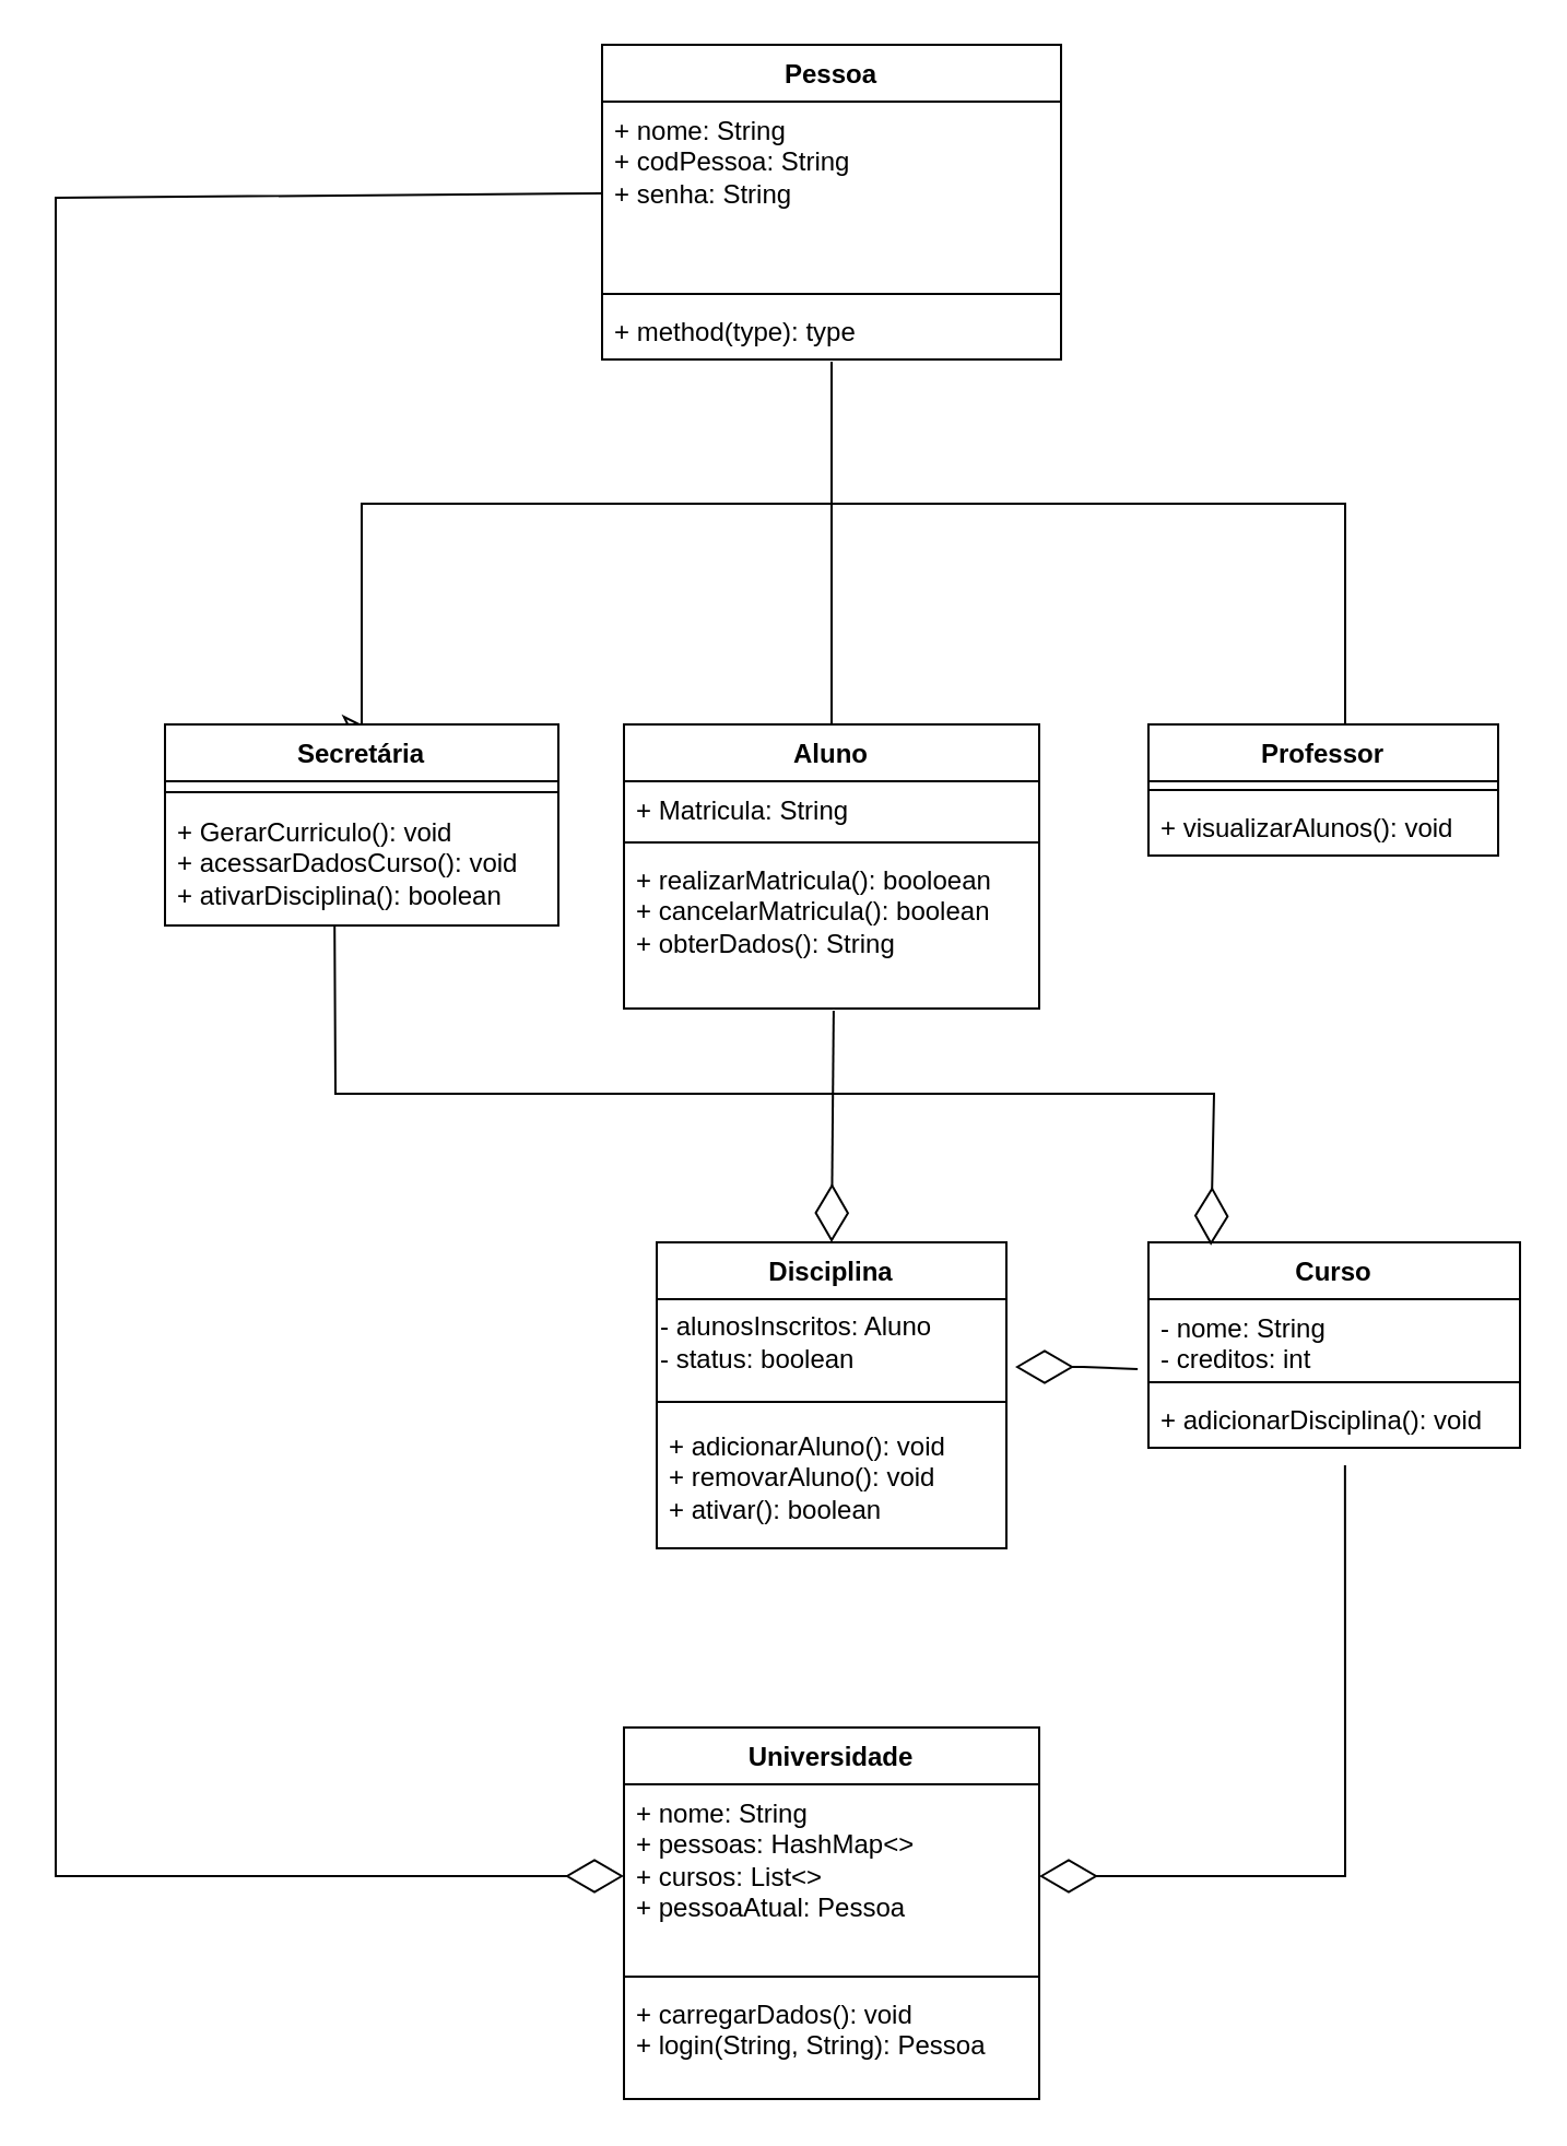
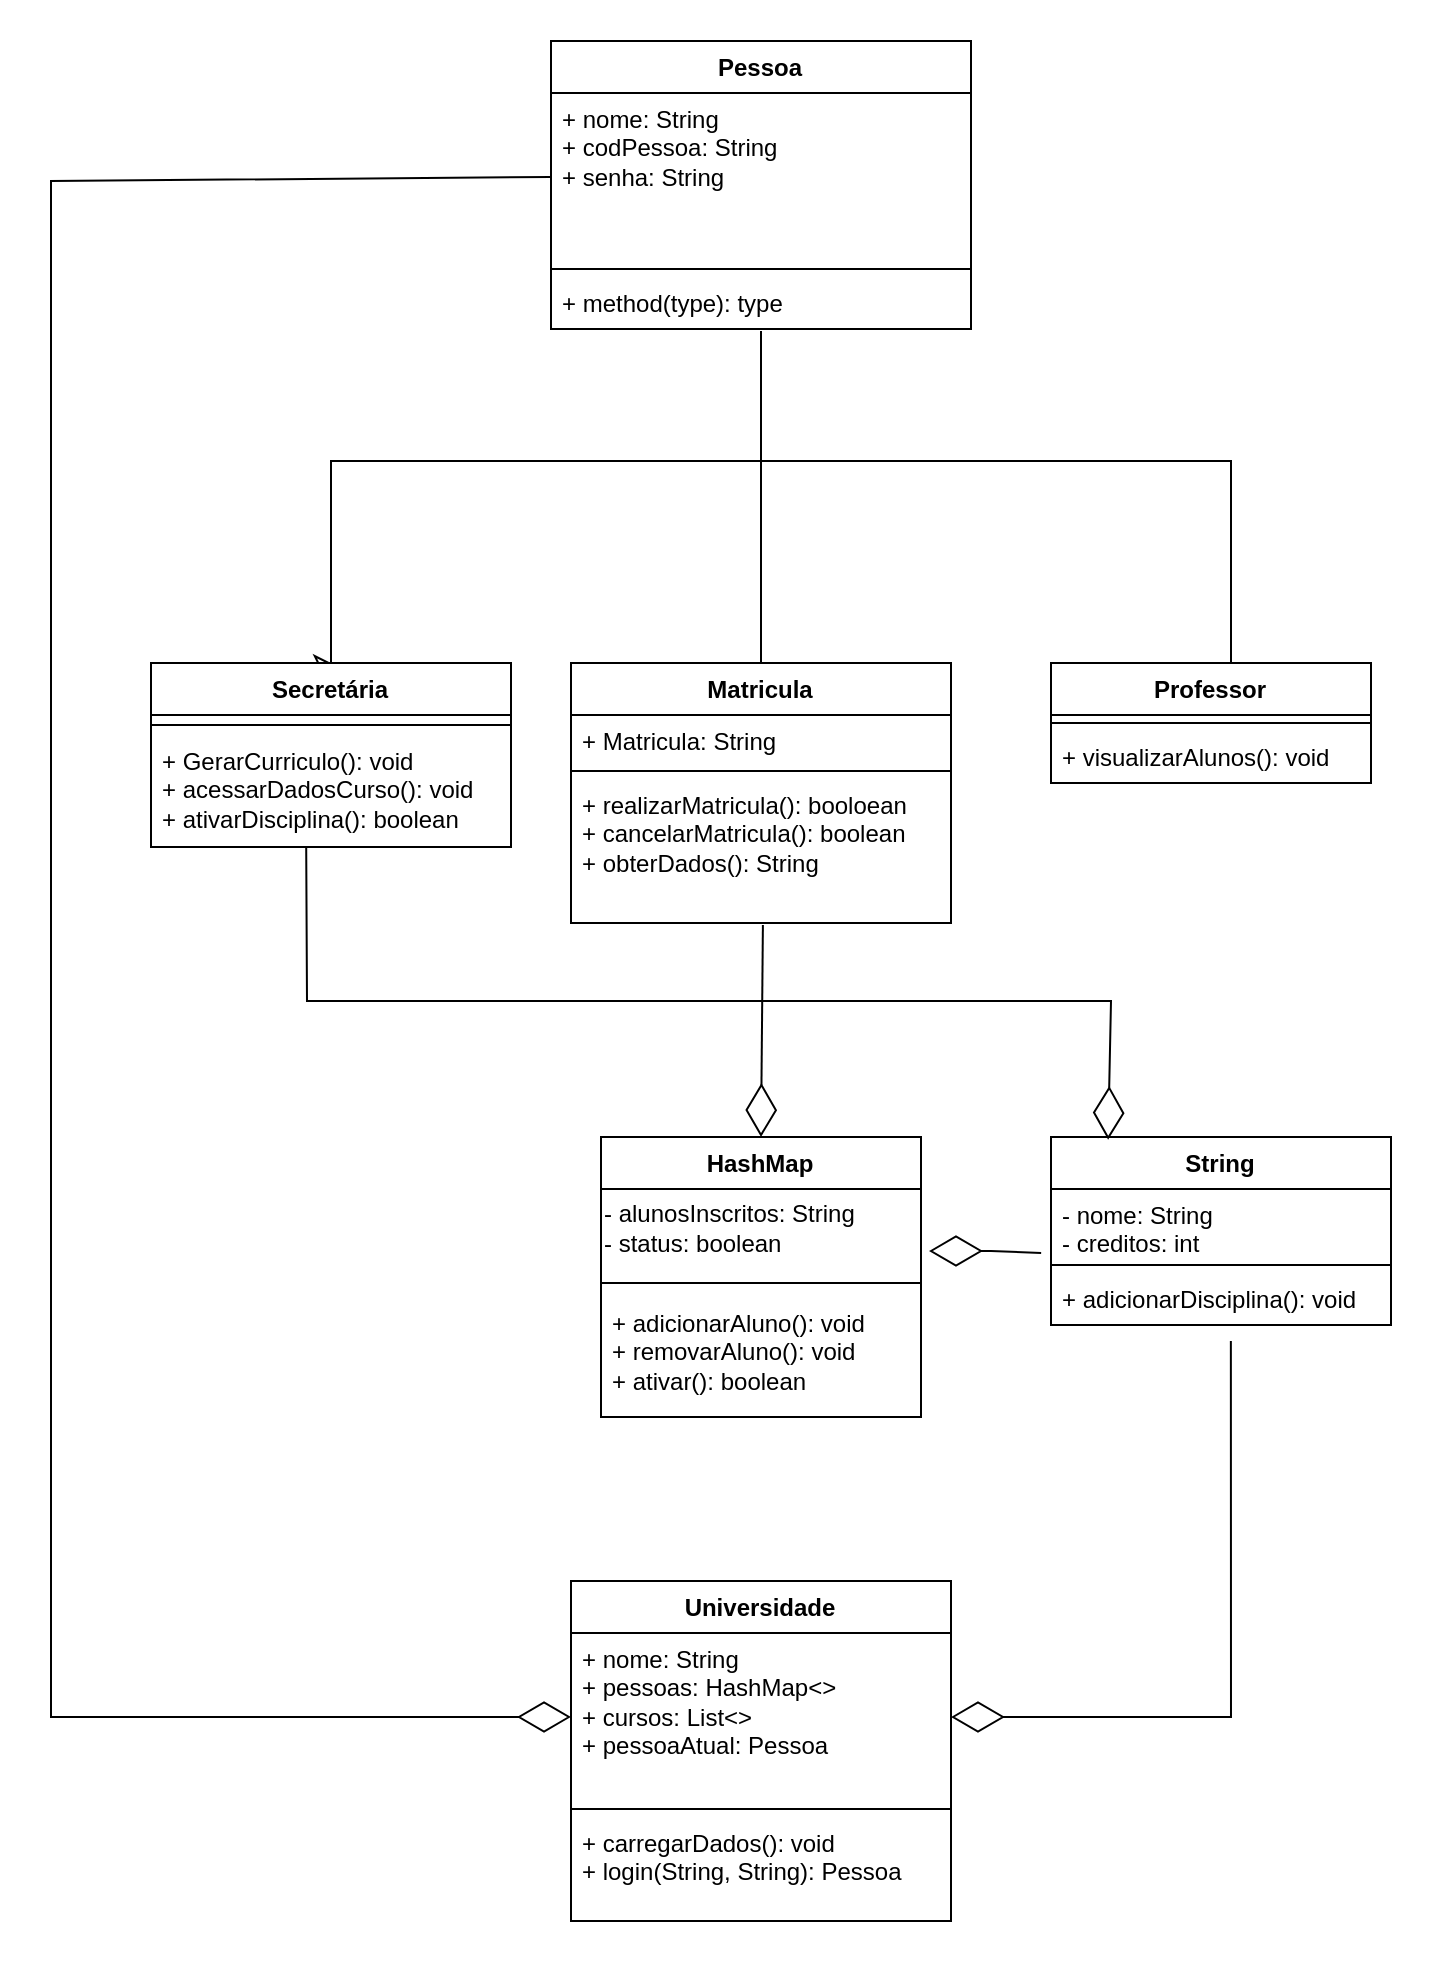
  <mxCell id="0" />
  <mxCell id="1" parent="0" />
- <mxCell id="2" value="Curso" style="swimlane;fontStyle=1;align=center;verticalAlign=top;childLayout=stackLayout;horizontal=1;startSize=26;horizontalStack=0;resizeParent=1;resizeParentMax=0;resizeLast=0;collapsible=1;marginBottom=0;whiteSpace=wrap;html=1;" parent="1" vertex="1"><mxGeometry x="520" y="568" width="170" height="94" as="geometry" /></mxCell>
+ <mxCell id="2" value="String" style="swimlane;fontStyle=1;align=center;verticalAlign=top;childLayout=stackLayout;horizontal=1;startSize=26;horizontalStack=0;resizeParent=1;resizeParentMax=0;resizeLast=0;collapsible=1;marginBottom=0;whiteSpace=wrap;html=1;" parent="1" vertex="1"><mxGeometry x="520" y="568" width="170" height="94" as="geometry" /></mxCell>
  <mxCell id="3" value="- nome: String&lt;br style=&quot;border-color: var(--border-color);&quot;&gt;- creditos: int" style="text;strokeColor=none;fillColor=none;align=left;verticalAlign=top;spacingLeft=4;spacingRight=4;overflow=hidden;rotatable=0;points=[[0,0.5],[1,0.5]];portConstraint=eastwest;whiteSpace=wrap;html=1;" parent="2" vertex="1"><mxGeometry y="26" width="170" height="34" as="geometry" /></mxCell>
  <mxCell id="4" value="" style="line;strokeWidth=1;fillColor=none;align=left;verticalAlign=middle;spacingTop=-1;spacingLeft=3;spacingRight=3;rotatable=0;labelPosition=right;points=[];portConstraint=eastwest;strokeColor=inherit;" parent="2" vertex="1"><mxGeometry y="60" width="170" height="8" as="geometry" /></mxCell>
  <mxCell id="5" value="+ adicionarDisciplina(): void" style="text;strokeColor=none;fillColor=none;align=left;verticalAlign=top;spacingLeft=4;spacingRight=4;overflow=hidden;rotatable=0;points=[[0,0.5],[1,0.5]];portConstraint=eastwest;whiteSpace=wrap;html=1;" parent="2" vertex="1"><mxGeometry y="68" width="170" height="26" as="geometry" /></mxCell>
- <mxCell id="6" value="Disciplina" style="swimlane;fontStyle=1;align=center;verticalAlign=top;childLayout=stackLayout;horizontal=1;startSize=26;horizontalStack=0;resizeParent=1;resizeParentMax=0;resizeLast=0;collapsible=1;marginBottom=0;whiteSpace=wrap;html=1;" parent="1" vertex="1"><mxGeometry x="295" y="568" width="160" height="140" as="geometry" /></mxCell>
- <mxCell id="7" value="- alunosInscritos: Aluno&lt;br&gt;- status: boolean" style="text;html=1;align=left;verticalAlign=middle;resizable=0;points=[];autosize=1;strokeColor=none;fillColor=none;" parent="6" vertex="1"><mxGeometry y="26" width="160" height="40" as="geometry" /></mxCell>
+ <mxCell id="6" value="HashMap" style="swimlane;fontStyle=1;align=center;verticalAlign=top;childLayout=stackLayout;horizontal=1;startSize=26;horizontalStack=0;resizeParent=1;resizeParentMax=0;resizeLast=0;collapsible=1;marginBottom=0;whiteSpace=wrap;html=1;" parent="1" vertex="1"><mxGeometry x="295" y="568" width="160" height="140" as="geometry" /></mxCell>
+ <mxCell id="7" value="- alunosInscritos: String&lt;br&gt;- status: boolean" style="text;html=1;align=left;verticalAlign=middle;resizable=0;points=[];autosize=1;strokeColor=none;fillColor=none;" parent="6" vertex="1"><mxGeometry y="26" width="160" height="40" as="geometry" /></mxCell>
  <mxCell id="8" value="" style="line;strokeWidth=1;fillColor=none;align=left;verticalAlign=middle;spacingTop=-1;spacingLeft=3;spacingRight=3;rotatable=0;labelPosition=right;points=[];portConstraint=eastwest;strokeColor=inherit;" parent="6" vertex="1"><mxGeometry y="66" width="160" height="14" as="geometry" /></mxCell>
  <mxCell id="9" value="+ adicionarAluno(): void&lt;br&gt;+ removarAluno(): void&lt;br&gt;+ ativar(): boolean" style="text;strokeColor=none;fillColor=none;align=left;verticalAlign=top;spacingLeft=4;spacingRight=4;overflow=hidden;rotatable=0;points=[[0,0.5],[1,0.5]];portConstraint=eastwest;whiteSpace=wrap;html=1;" parent="6" vertex="1"><mxGeometry y="80" width="160" height="60" as="geometry" /></mxCell>
  <mxCell id="10" style="edgeStyle=orthogonalEdgeStyle;rounded=0;orthogonalLoop=1;jettySize=auto;html=1;endArrow=none;endFill=0;endSize=12;entryX=0.5;entryY=1.038;entryDx=0;entryDy=0;entryPerimeter=0;" parent="1" source="11" target="18" edge="1"><mxGeometry relative="1" as="geometry"><mxPoint x="341" y="1157" as="targetPoint" /><Array as="points" /></mxGeometry></mxCell>
- <mxCell id="11" value="Aluno" style="swimlane;fontStyle=1;align=center;verticalAlign=top;childLayout=stackLayout;horizontal=1;startSize=26;horizontalStack=0;resizeParent=1;resizeParentMax=0;resizeLast=0;collapsible=1;marginBottom=0;whiteSpace=wrap;html=1;" parent="1" vertex="1"><mxGeometry x="280" y="331" width="190" height="130" as="geometry" /></mxCell>
+ <mxCell id="11" value="Matricula" style="swimlane;fontStyle=1;align=center;verticalAlign=top;childLayout=stackLayout;horizontal=1;startSize=26;horizontalStack=0;resizeParent=1;resizeParentMax=0;resizeLast=0;collapsible=1;marginBottom=0;whiteSpace=wrap;html=1;" parent="1" vertex="1"><mxGeometry x="280" y="331" width="190" height="130" as="geometry" /></mxCell>
  <mxCell id="12" value="+ Matricula: String" style="text;strokeColor=none;fillColor=none;align=left;verticalAlign=top;spacingLeft=4;spacingRight=4;overflow=hidden;rotatable=0;points=[[0,0.5],[1,0.5]];portConstraint=eastwest;whiteSpace=wrap;html=1;" parent="11" vertex="1"><mxGeometry y="26" width="190" height="24" as="geometry" /></mxCell>
  <mxCell id="13" value="" style="line;strokeWidth=1;fillColor=none;align=left;verticalAlign=middle;spacingTop=-1;spacingLeft=3;spacingRight=3;rotatable=0;labelPosition=right;points=[];portConstraint=eastwest;strokeColor=inherit;" parent="11" vertex="1"><mxGeometry y="50" width="190" height="8" as="geometry" /></mxCell>
  <mxCell id="14" value="+ realizarMatricula(): booloean&lt;br&gt;+ cancelarMatricula(): boolean&lt;br&gt;+ obterDados(): String" style="text;strokeColor=none;fillColor=none;align=left;verticalAlign=top;spacingLeft=4;spacingRight=4;overflow=hidden;rotatable=0;points=[[0,0.5],[1,0.5]];portConstraint=eastwest;whiteSpace=wrap;html=1;" parent="11" vertex="1"><mxGeometry y="58" width="190" height="72" as="geometry" /></mxCell>
  <mxCell id="15" value="Pessoa" style="swimlane;fontStyle=1;align=center;verticalAlign=top;childLayout=stackLayout;horizontal=1;startSize=26;horizontalStack=0;resizeParent=1;resizeParentMax=0;resizeLast=0;collapsible=1;marginBottom=0;whiteSpace=wrap;html=1;" parent="1" vertex="1"><mxGeometry x="270" y="20" width="210" height="144" as="geometry" /></mxCell>
  <mxCell id="16" value="+ nome: String&lt;br&gt;+ codPessoa: String&lt;br&gt;+ senha: String" style="text;strokeColor=none;fillColor=none;align=left;verticalAlign=top;spacingLeft=4;spacingRight=4;overflow=hidden;rotatable=0;points=[[0,0.5],[1,0.5]];portConstraint=eastwest;whiteSpace=wrap;html=1;" parent="15" vertex="1"><mxGeometry y="26" width="210" height="84" as="geometry" /></mxCell>
  <mxCell id="17" value="" style="line;strokeWidth=1;fillColor=none;align=left;verticalAlign=middle;spacingTop=-1;spacingLeft=3;spacingRight=3;rotatable=0;labelPosition=right;points=[];portConstraint=eastwest;strokeColor=inherit;" parent="15" vertex="1"><mxGeometry y="110" width="210" height="8" as="geometry" /></mxCell>
  <mxCell id="18" value="+ method(type): type" style="text;strokeColor=none;fillColor=none;align=left;verticalAlign=top;spacingLeft=4;spacingRight=4;overflow=hidden;rotatable=0;points=[[0,0.5],[1,0.5]];portConstraint=eastwest;whiteSpace=wrap;html=1;" parent="15" vertex="1"><mxGeometry y="118" width="210" height="26" as="geometry" /></mxCell>
  <mxCell id="19" style="edgeStyle=orthogonalEdgeStyle;rounded=0;orthogonalLoop=1;jettySize=auto;html=1;endArrow=classic;endFill=0;entryX=0.5;entryY=0;entryDx=0;entryDy=0;" parent="1" source="20" target="23" edge="1"><mxGeometry relative="1" as="geometry"><mxPoint x="330" y="1230" as="targetPoint" /><Array as="points"><mxPoint x="610" y="230" /><mxPoint x="160" y="230" /><mxPoint x="160" y="350" /><mxPoint x="150" y="350" /></Array></mxGeometry></mxCell>
  <mxCell id="20" value="Professor" style="swimlane;fontStyle=1;align=center;verticalAlign=top;childLayout=stackLayout;horizontal=1;startSize=26;horizontalStack=0;resizeParent=1;resizeParentMax=0;resizeLast=0;collapsible=1;marginBottom=0;whiteSpace=wrap;html=1;" parent="1" vertex="1"><mxGeometry x="520" y="331" width="160" height="60" as="geometry" /></mxCell>
  <mxCell id="21" value="" style="line;strokeWidth=1;fillColor=none;align=left;verticalAlign=middle;spacingTop=-1;spacingLeft=3;spacingRight=3;rotatable=0;labelPosition=right;points=[];portConstraint=eastwest;strokeColor=inherit;" parent="20" vertex="1"><mxGeometry y="26" width="160" height="8" as="geometry" /></mxCell>
  <mxCell id="22" value="+ visualizarAlunos(): void" style="text;strokeColor=none;fillColor=none;align=left;verticalAlign=top;spacingLeft=4;spacingRight=4;overflow=hidden;rotatable=0;points=[[0,0.5],[1,0.5]];portConstraint=eastwest;whiteSpace=wrap;html=1;" parent="20" vertex="1"><mxGeometry y="34" width="160" height="26" as="geometry" /></mxCell>
  <mxCell id="23" value="Secretária" style="swimlane;fontStyle=1;align=center;verticalAlign=top;childLayout=stackLayout;horizontal=1;startSize=26;horizontalStack=0;resizeParent=1;resizeParentMax=0;resizeLast=0;collapsible=1;marginBottom=0;whiteSpace=wrap;html=1;" parent="1" vertex="1"><mxGeometry x="70" y="331" width="180" height="92" as="geometry"><mxRectangle x="630" y="250" width="120" height="30" as="alternateBounds" /></mxGeometry></mxCell>
  <mxCell id="24" value="" style="line;strokeWidth=1;fillColor=none;align=left;verticalAlign=middle;spacingTop=-1;spacingLeft=3;spacingRight=3;rotatable=0;labelPosition=right;points=[];portConstraint=eastwest;strokeColor=inherit;" parent="23" vertex="1"><mxGeometry y="26" width="180" height="10" as="geometry" /></mxCell>
  <mxCell id="25" value="+ GerarCurriculo(): void&lt;br&gt;+ acessarDadosCurso(): void&lt;br&gt;+ ativarDisciplina(): boolean" style="text;strokeColor=none;fillColor=none;align=left;verticalAlign=top;spacingLeft=4;spacingRight=4;overflow=hidden;rotatable=0;points=[[0,0.5],[1,0.5]];portConstraint=eastwest;whiteSpace=wrap;html=1;" parent="23" vertex="1"><mxGeometry y="36" width="180" height="56" as="geometry" /></mxCell>
  <mxCell id="26" value="Universidade" style="swimlane;fontStyle=1;align=center;verticalAlign=top;childLayout=stackLayout;horizontal=1;startSize=26;horizontalStack=0;resizeParent=1;resizeParentMax=0;resizeLast=0;collapsible=1;marginBottom=0;whiteSpace=wrap;html=1;" parent="1" vertex="1"><mxGeometry x="280" y="790" width="190" height="170" as="geometry" /></mxCell>
  <mxCell id="27" value="+ nome: String&lt;br style=&quot;border-color: var(--border-color);&quot;&gt;+ pessoas: HashMap&amp;lt;&amp;gt;&lt;br&gt;+ cursos: List&amp;lt;&amp;gt;&lt;br&gt;+ pessoaAtual: Pessoa" style="text;strokeColor=none;fillColor=none;align=left;verticalAlign=top;spacingLeft=4;spacingRight=4;overflow=hidden;rotatable=0;points=[[0,0.5],[1,0.5]];portConstraint=eastwest;whiteSpace=wrap;html=1;" parent="26" vertex="1"><mxGeometry y="26" width="190" height="84" as="geometry" /></mxCell>
  <mxCell id="28" value="" style="line;strokeWidth=1;fillColor=none;align=left;verticalAlign=middle;spacingTop=-1;spacingLeft=3;spacingRight=3;rotatable=0;labelPosition=right;points=[];portConstraint=eastwest;strokeColor=inherit;" parent="26" vertex="1"><mxGeometry y="110" width="190" height="8" as="geometry" /></mxCell>
  <mxCell id="29" value="+ carregarDados(): void&lt;br&gt;+ login(String, String): Pessoa" style="text;strokeColor=none;fillColor=none;align=left;verticalAlign=top;spacingLeft=4;spacingRight=4;overflow=hidden;rotatable=0;points=[[0,0.5],[1,0.5]];portConstraint=eastwest;whiteSpace=wrap;html=1;" parent="26" vertex="1"><mxGeometry y="118" width="190" height="52" as="geometry" /></mxCell>
  <mxCell id="30" value="" style="endArrow=diamondThin;endFill=0;endSize=24;html=1;rounded=0;exitX=-0.029;exitY=0.941;exitDx=0;exitDy=0;entryX=1.025;entryY=0.775;entryDx=0;entryDy=0;entryPerimeter=0;exitPerimeter=0;" edge="1" parent="1" source="3" target="7"><mxGeometry width="160" relative="1" as="geometry"><mxPoint x="460" y="490" as="sourcePoint" /><mxPoint x="500" y="420" as="targetPoint" /><Array as="points"><mxPoint x="490" y="625" /></Array></mxGeometry></mxCell>
  <mxCell id="31" value="" style="endArrow=diamondThin;endFill=0;endSize=24;html=1;rounded=0;entryX=0.5;entryY=0;entryDx=0;entryDy=0;exitX=0.505;exitY=1.014;exitDx=0;exitDy=0;exitPerimeter=0;" edge="1" parent="1" source="14" target="6"><mxGeometry width="160" relative="1" as="geometry"><mxPoint x="300" y="530" as="sourcePoint" /><mxPoint x="460" y="530" as="targetPoint" /></mxGeometry></mxCell>
  <mxCell id="32" value="" style="endArrow=diamondThin;endFill=0;endSize=24;html=1;rounded=0;exitX=0.529;exitY=1.308;exitDx=0;exitDy=0;entryX=1;entryY=0.5;entryDx=0;entryDy=0;exitPerimeter=0;" edge="1" parent="1" source="5" target="27"><mxGeometry width="160" relative="1" as="geometry"><mxPoint x="606" y="851" as="sourcePoint" /><mxPoint x="500" y="850" as="targetPoint" /><Array as="points"><mxPoint x="610" y="858" /></Array></mxGeometry></mxCell>
  <mxCell id="33" value="" style="endArrow=diamondThin;endFill=0;endSize=24;html=1;rounded=0;exitX=0;exitY=0.5;exitDx=0;exitDy=0;entryX=0;entryY=0.5;entryDx=0;entryDy=0;" edge="1" parent="1" source="16" target="27"><mxGeometry width="160" relative="1" as="geometry"><mxPoint x="130" y="80" as="sourcePoint" /><mxPoint x="20" y="920" as="targetPoint" /><Array as="points"><mxPoint x="20" y="90" /><mxPoint x="20" y="858" /></Array></mxGeometry></mxCell>
  <mxCell id="34" value="" style="endArrow=diamondThin;endFill=0;endSize=24;html=1;rounded=0;entryX=0.168;entryY=0.015;entryDx=0;entryDy=0;exitX=0.485;exitY=1.001;exitDx=0;exitDy=0;exitPerimeter=0;entryPerimeter=0;" edge="1" parent="1" target="2"><mxGeometry width="160" relative="1" as="geometry"><mxPoint x="147.6" y="423.056" as="sourcePoint" /><mxPoint x="550" y="575" as="targetPoint" /><Array as="points"><mxPoint x="148" y="500" /><mxPoint x="550" y="500" /></Array></mxGeometry></mxCell>
